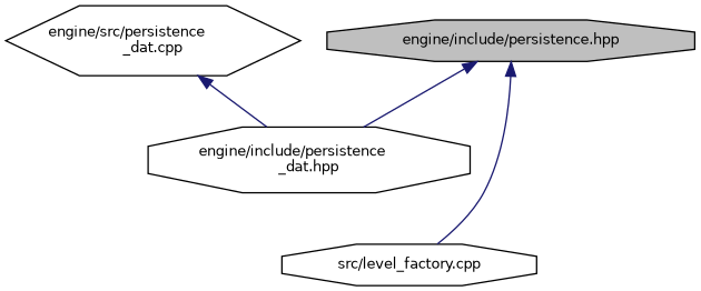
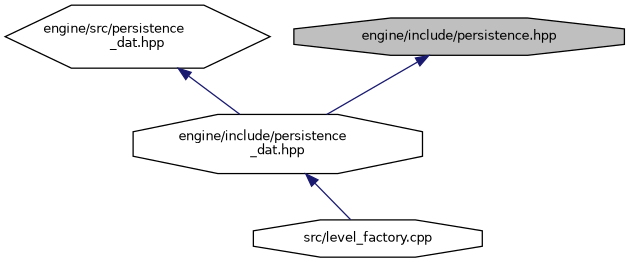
  digraph {
    node [color=black fillcolor=white fontname=Helvetica fontsize=10 shape=octagon style=filled]
    edge [color=midnightblue dir=back fontname=Helvetica fontsize=10 labelfontname=Helvetica labelfontsize=10 style=solid]
    n1 [fillcolor=grey75 fontcolor=black height=0.2 label="engine/include/persistence.hpp" width=0.4]
    n2 [height=0.2 label="engine/include/persistence\l_dat.hpp" width=0.4]
    n3 [height=0.2 label="src/level_factory.cpp" width=0.4]
-   n4 [height=0.2 label="engine/src/persistence\l_dat.cpp" shape=hexagon width=0.4]
+   n4 [height=0.2 label="engine/src/persistence\l_dat.hpp" shape=hexagon width=0.4]
    n1 -> n2
-   n1 -> n3
+   n2 -> n3
    n4 -> n2
  }
